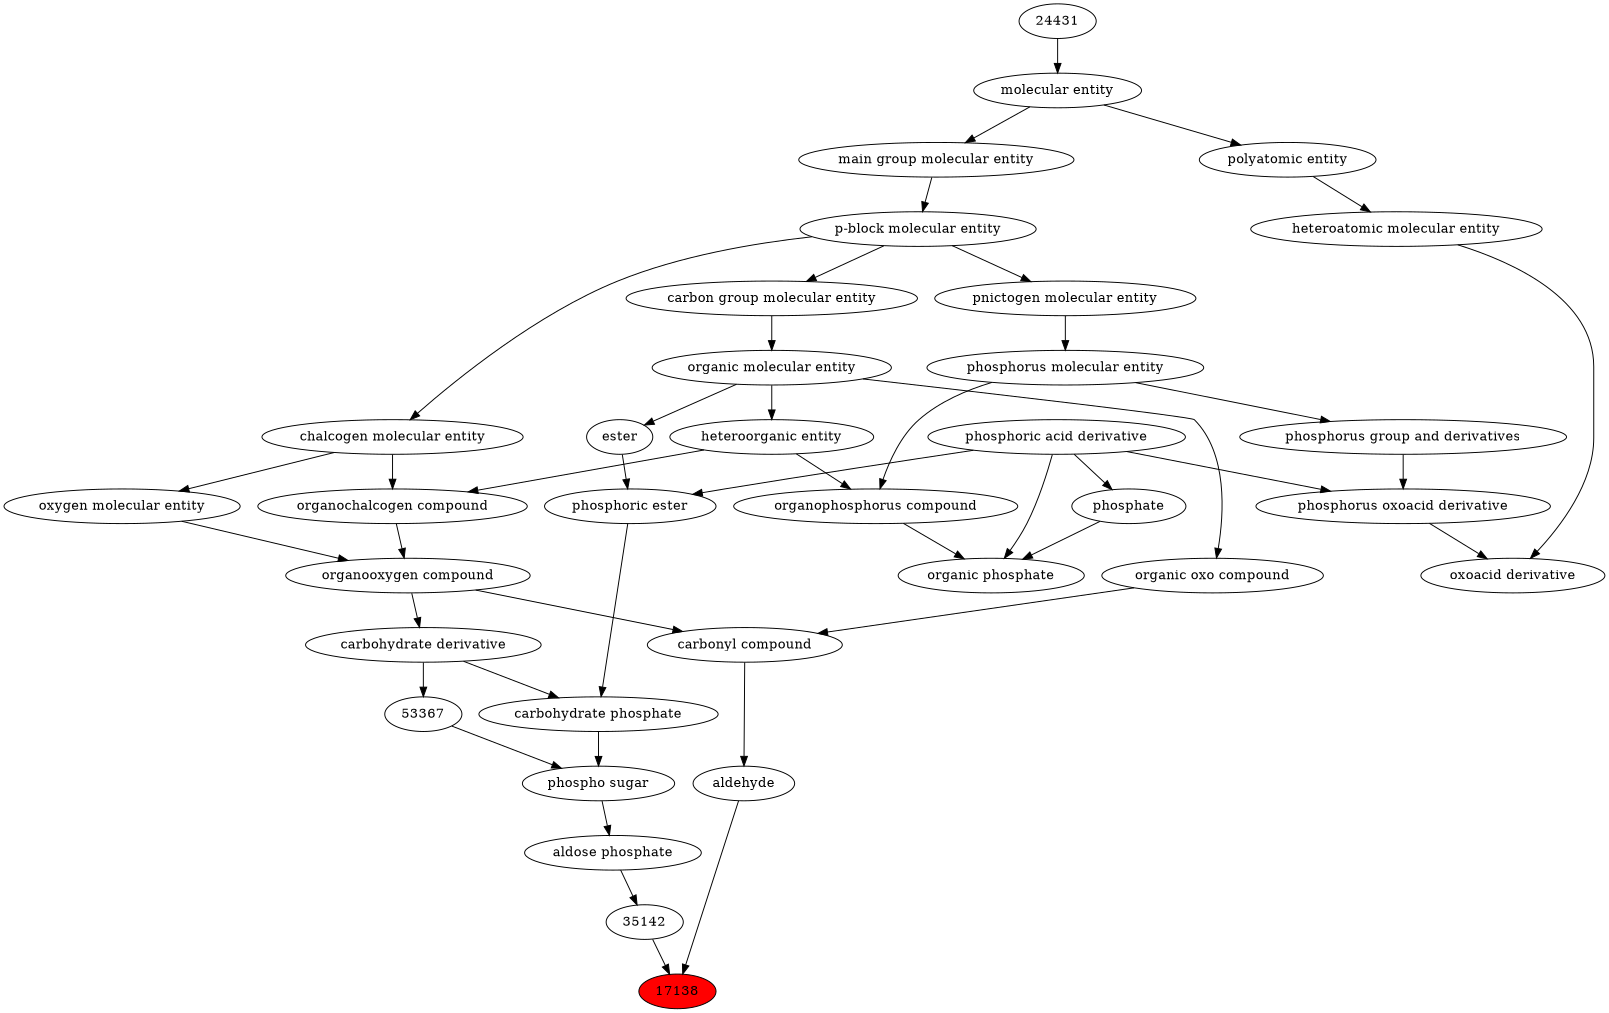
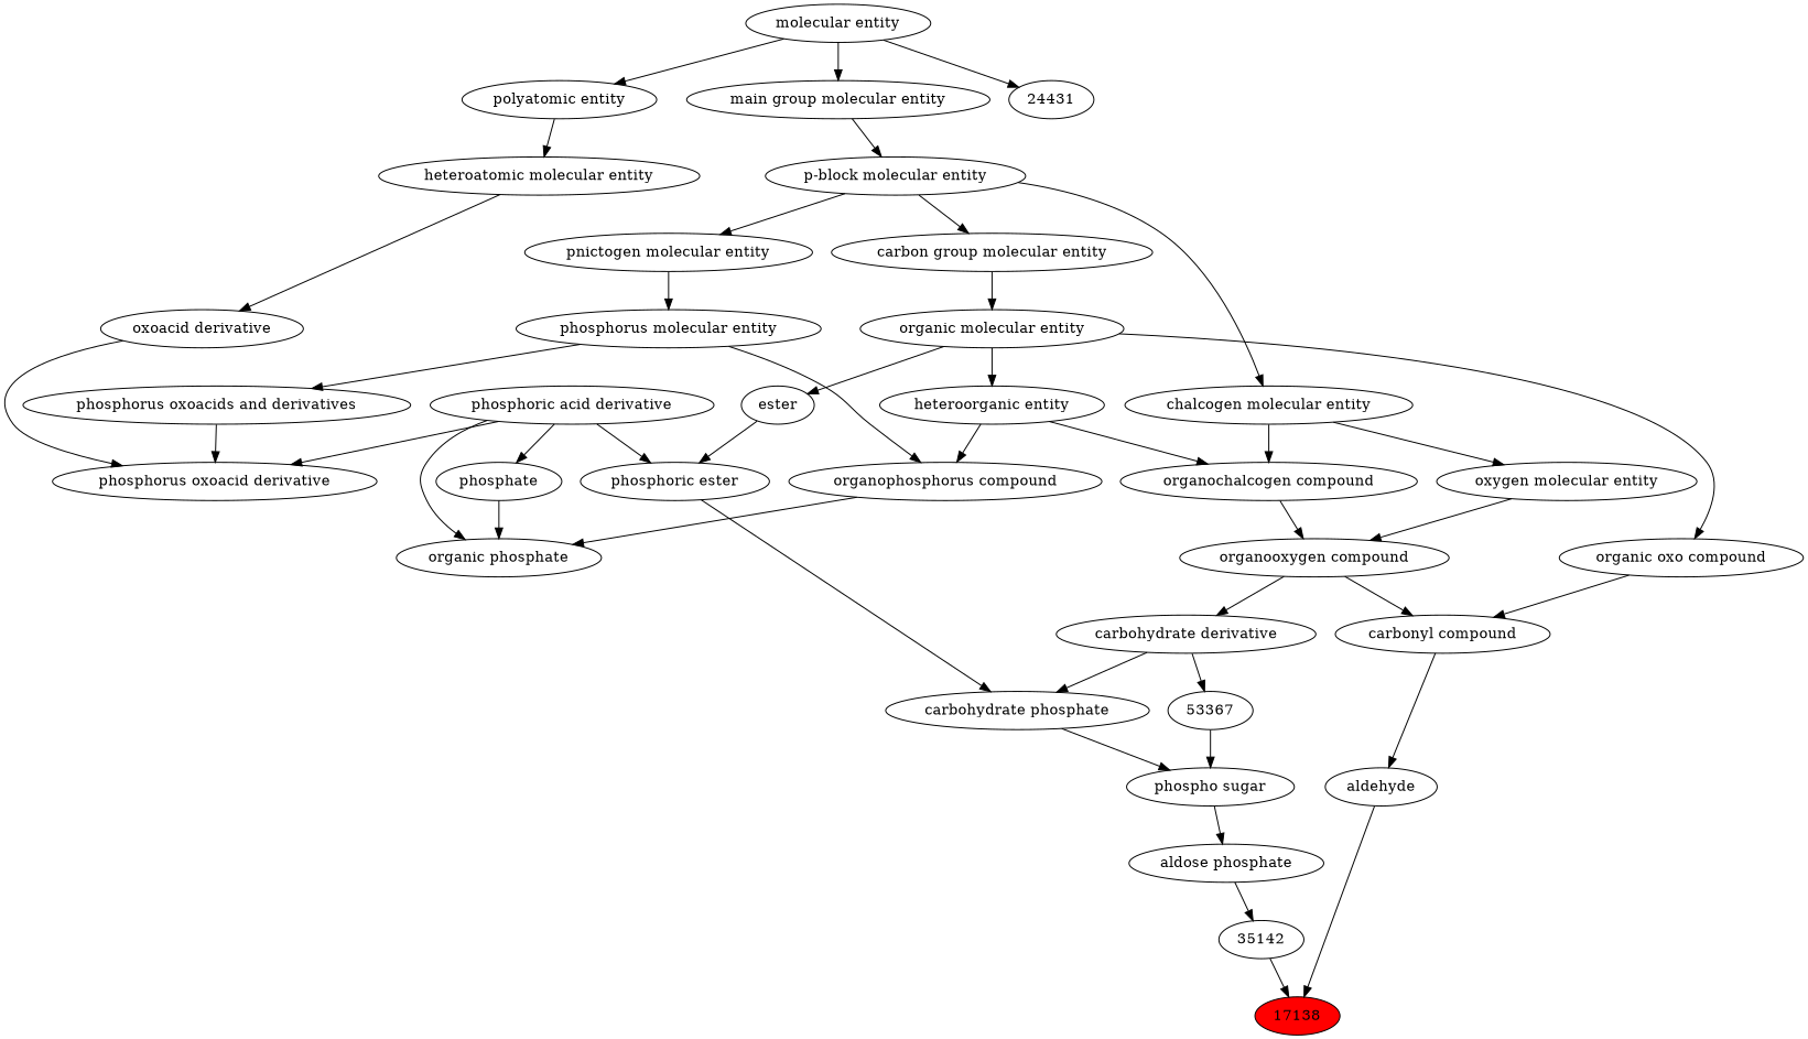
  digraph {
    n1 [fillcolor=red label=17138 style=filled]
    n2 [label=35142]
    n3 [label=aldehyde]
    n4 [label="aldose phosphate"]
    n5 [label="carbonyl compound"]
    n6 [label="phospho sugar"]
    n7 [label="organic oxo compound"]
    n8 [label="organooxygen compound"]
    n9 [label="carbohydrate derivative"]
    n10 [label=53367]
    n11 [label="carbohydrate phosphate"]
    n12 [label="organic molecular entity"]
    n13 [label="heteroorganic entity"]
    n14 [label=ester]
    n15 [label="organochalcogen compound"]
    n16 [label="organophosphorus compound"]
    n17 [label="phosphoric ester"]
    n18 [label="oxygen molecular entity"]
    n19 [label="organic phosphate"]
    n20 [label="carbon group molecular entity"]
    n21 [label="chalcogen molecular entity"]
    n22 [label="phosphoric acid derivative"]
    n23 [label=phosphate]
    n24 [label="phosphorus oxoacid derivative"]
    n25 [label="p-block molecular entity"]
    n26 [label="pnictogen molecular entity"]
    n27 [label="phosphorus molecular entity"]
-   n28 [label="phosphorus group and derivatives"]
+   n28 [label="phosphorus oxoacids and derivatives"]
    n29 [label="main group molecular entity"]
    n30 [label="oxoacid derivative"]
    n31 [label="molecular entity"]
    n32 [label="polyatomic entity"]
    n33 [label="heteroatomic molecular entity"]
    n34 [label=24431]
    n2 -> n1
    n3 -> n1
    n4 -> n2
    n5 -> n3
    n6 -> n4
    n7 -> n5
    n8 -> n5
    n8 -> n9
    n9 -> n10
    n9 -> n11
    n10 -> n6
    n11 -> n6
    n12 -> n7
    n12 -> n13
    n12 -> n14
    n13 -> n15
    n13 -> n16
    n14 -> n17
    n15 -> n8
    n16 -> n19
    n17 -> n11
    n18 -> n8
    n20 -> n12
    n21 -> n15
    n21 -> n18
    n22 -> n17
    n22 -> n19
    n22 -> n23
    n22 -> n24
    n23 -> n19
    n25 -> n20
    n25 -> n21
    n25 -> n26
    n26 -> n27
    n27 -> n16
    n27 -> n28
    n28 -> n24
    n29 -> n25
-   n24 -> n30
+   n30 -> n24
    n31 -> n29
    n31 -> n32
    n32 -> n33
    n33 -> n30
-   n34 -> n31
+   n31 -> n34
  }
